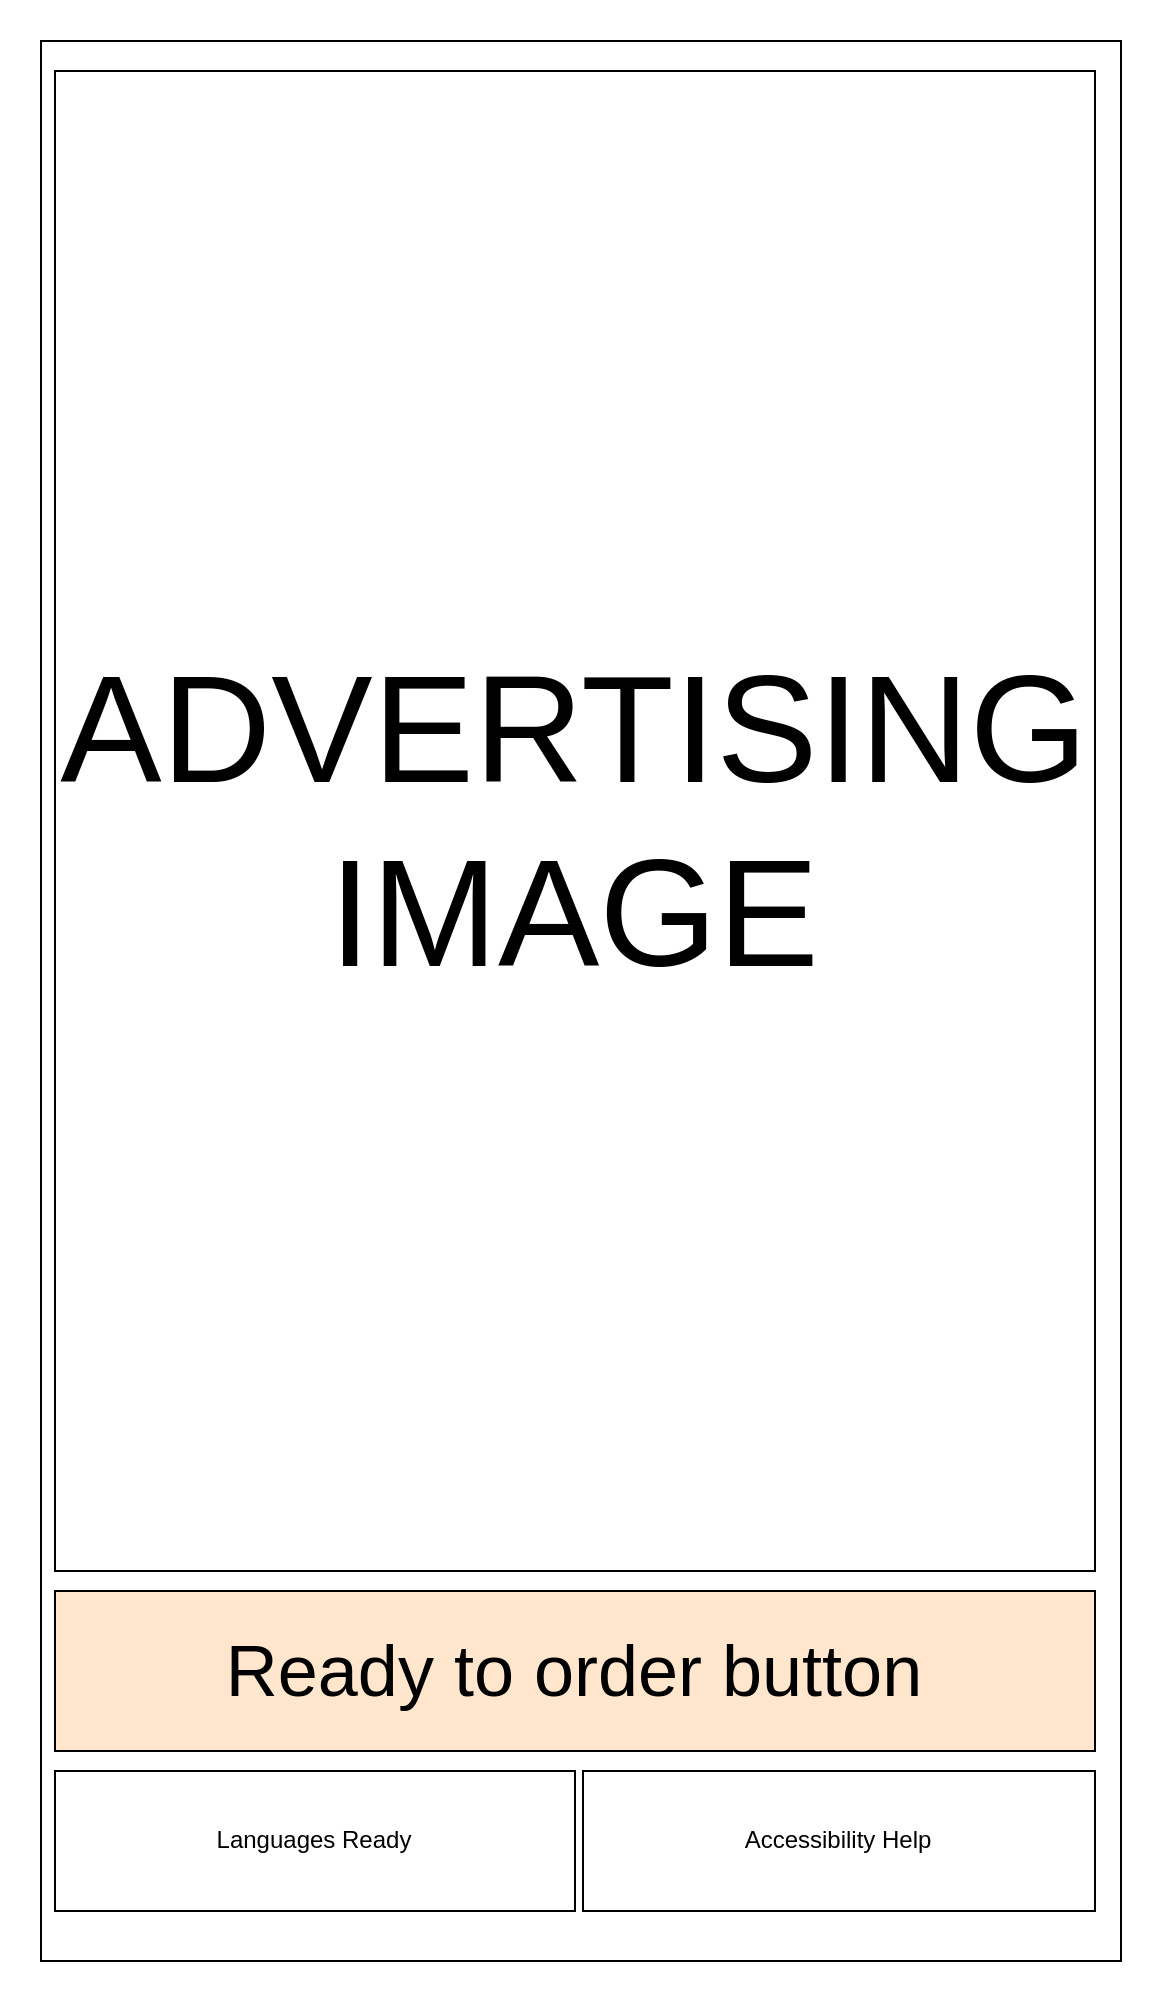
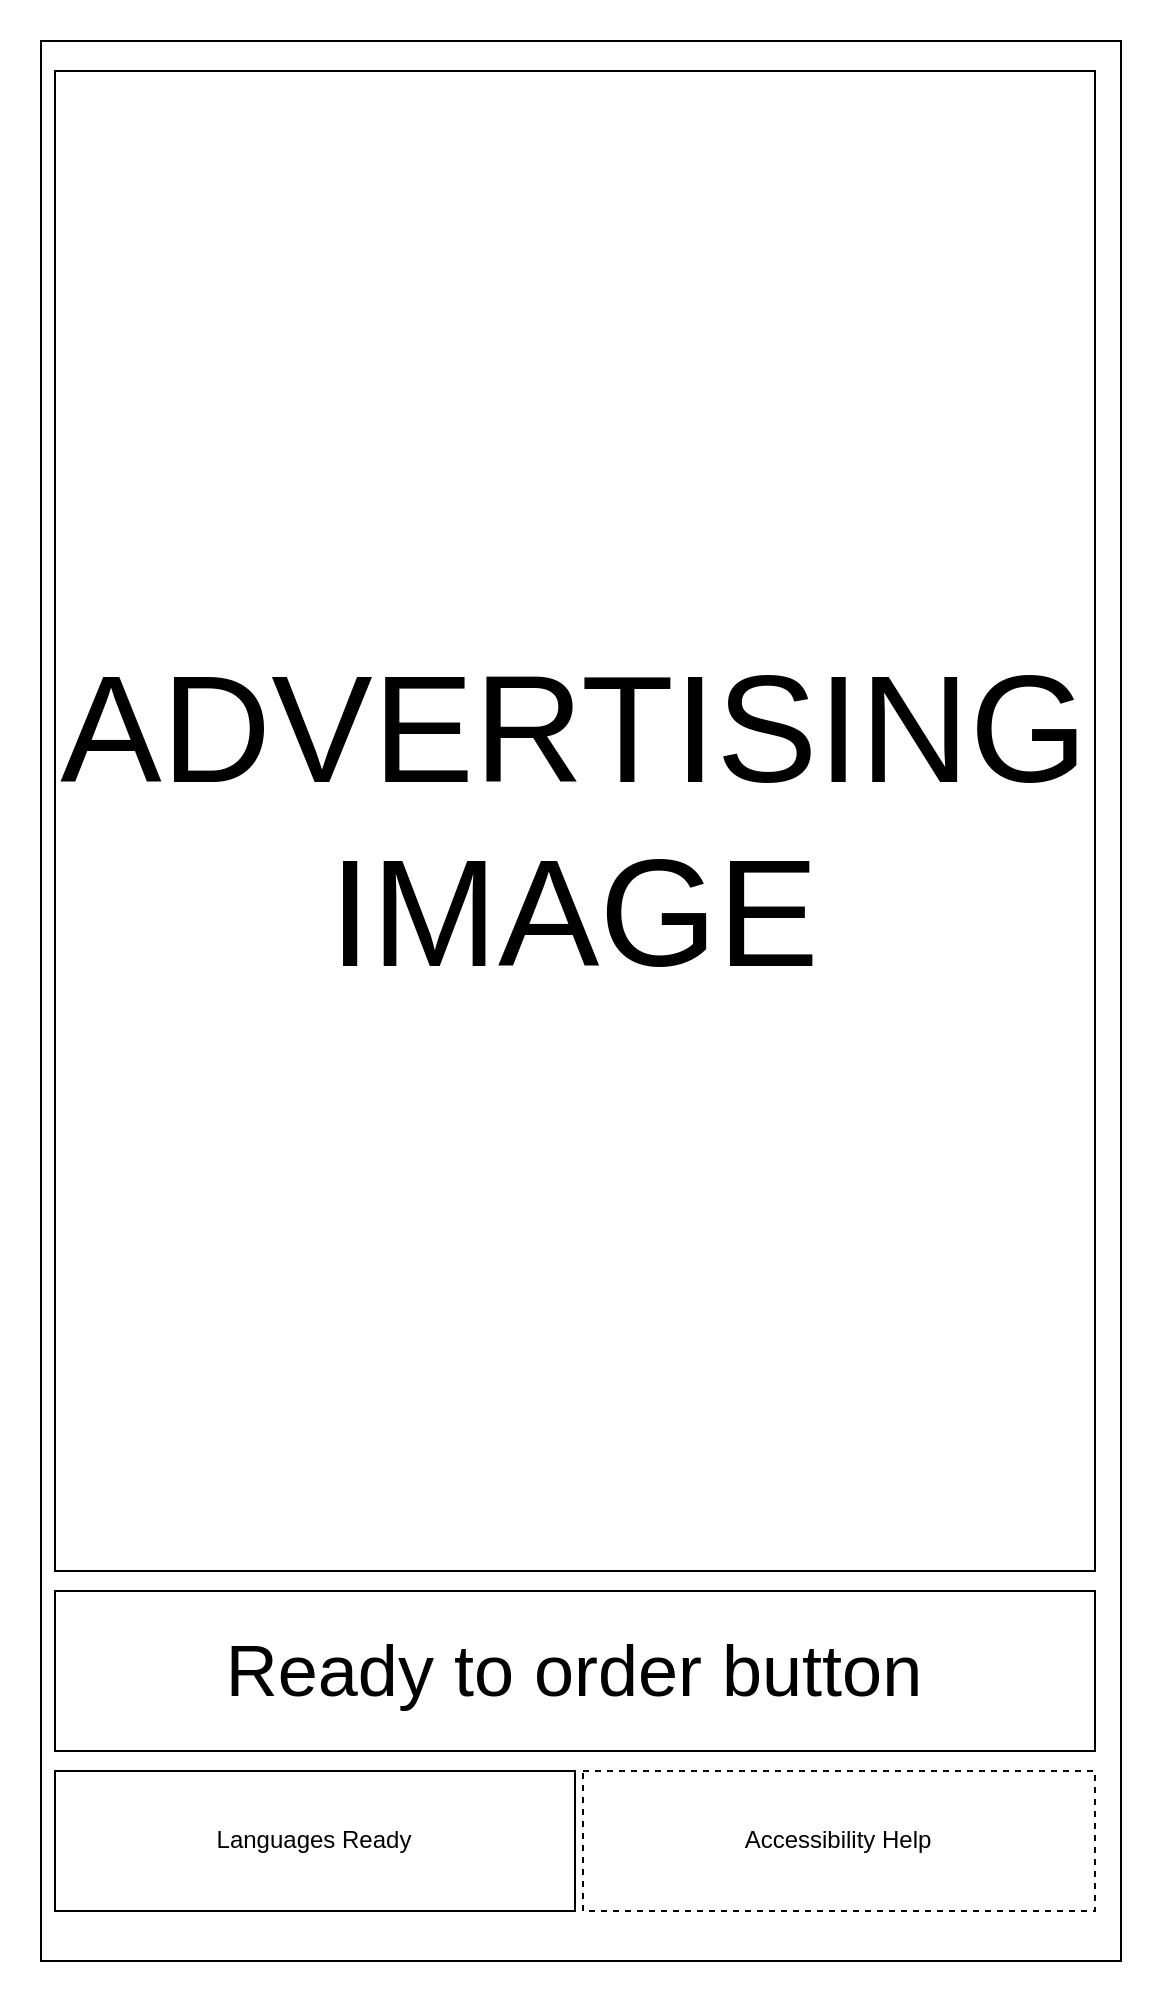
  <mxCell id="0" />
  <mxCell id="1" parent="0" />
  <mxCell id="2" value="" style="whiteSpace=wrap;html=1;" parent="1" vertex="1"><mxGeometry x="20" y="20" width="540" height="960" as="geometry" /></mxCell>
  <mxCell id="3" value="&lt;font style=&quot;font-size: 76px;&quot;&gt;ADVERTISING IMAGE&lt;/font&gt;" style="rounded=0;whiteSpace=wrap;html=1;" vertex="1" parent="1"><mxGeometry x="27" y="35" width="520" height="750" as="geometry" /></mxCell>
- <mxCell id="4" value="&lt;font style=&quot;font-size: 36px;&quot;&gt;Ready to order button&lt;/font&gt;" style="rounded=0;whiteSpace=wrap;html=1;fillColor=#ffe6cc;" vertex="1" parent="1"><mxGeometry x="27" y="795" width="520" height="80" as="geometry" /></mxCell>
+ <mxCell id="4" value="&lt;font style=&quot;font-size: 36px;&quot;&gt;Ready to order button&lt;/font&gt;" style="rounded=0;whiteSpace=wrap;html=1;" vertex="1" parent="1"><mxGeometry x="27" y="795" width="520" height="80" as="geometry" /></mxCell>
  <mxCell id="5" value="Languages Ready" style="rounded=0;whiteSpace=wrap;html=1;" vertex="1" parent="1"><mxGeometry x="27" y="885" width="260" height="70" as="geometry" /></mxCell>
- <mxCell id="6" value="Accessibility Help" style="rounded=0;whiteSpace=wrap;html=1;" vertex="1" parent="1"><mxGeometry x="291" y="885" width="256" height="70" as="geometry" /></mxCell>
+ <mxCell id="6" value="Accessibility Help" style="rounded=0;whiteSpace=wrap;html=1;dashed=1;" vertex="1" parent="1"><mxGeometry x="291" y="885" width="256" height="70" as="geometry" /></mxCell>
